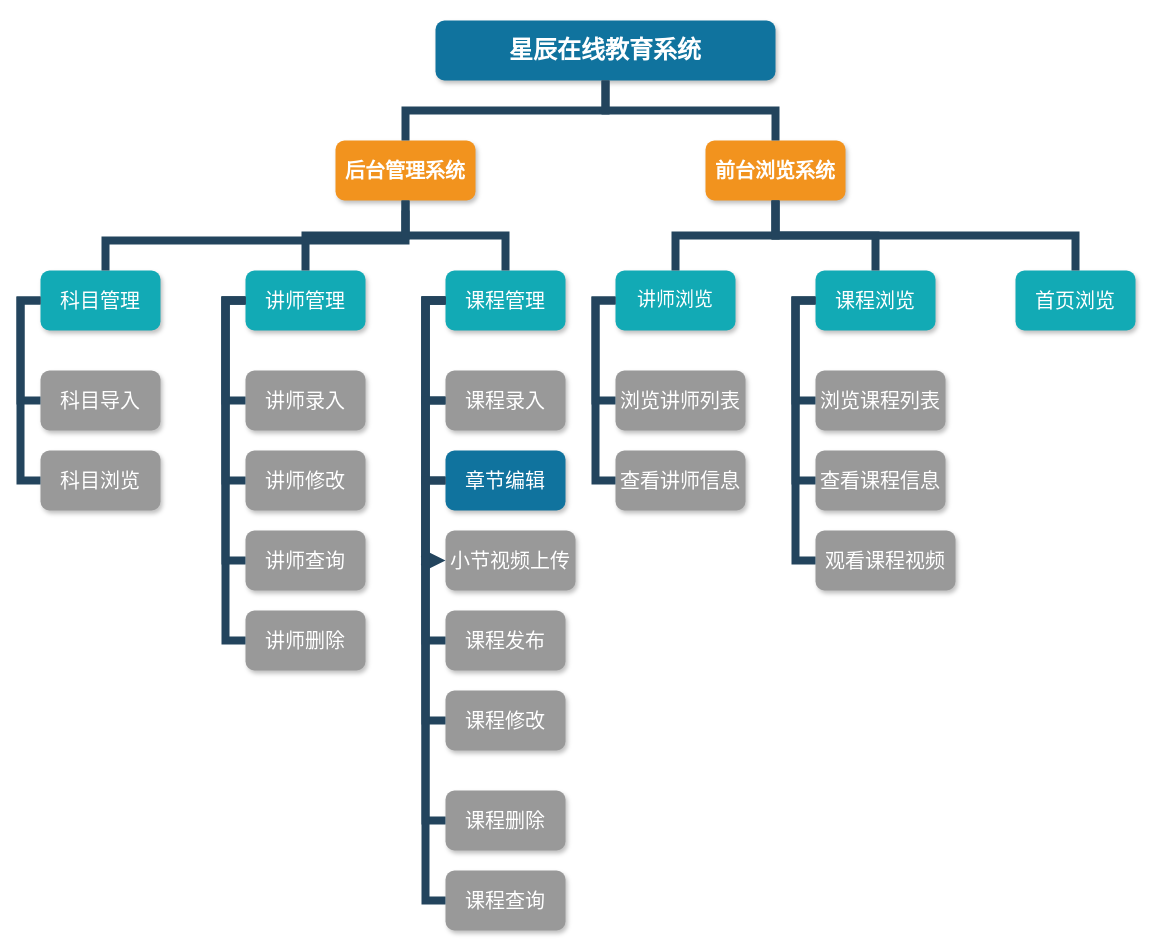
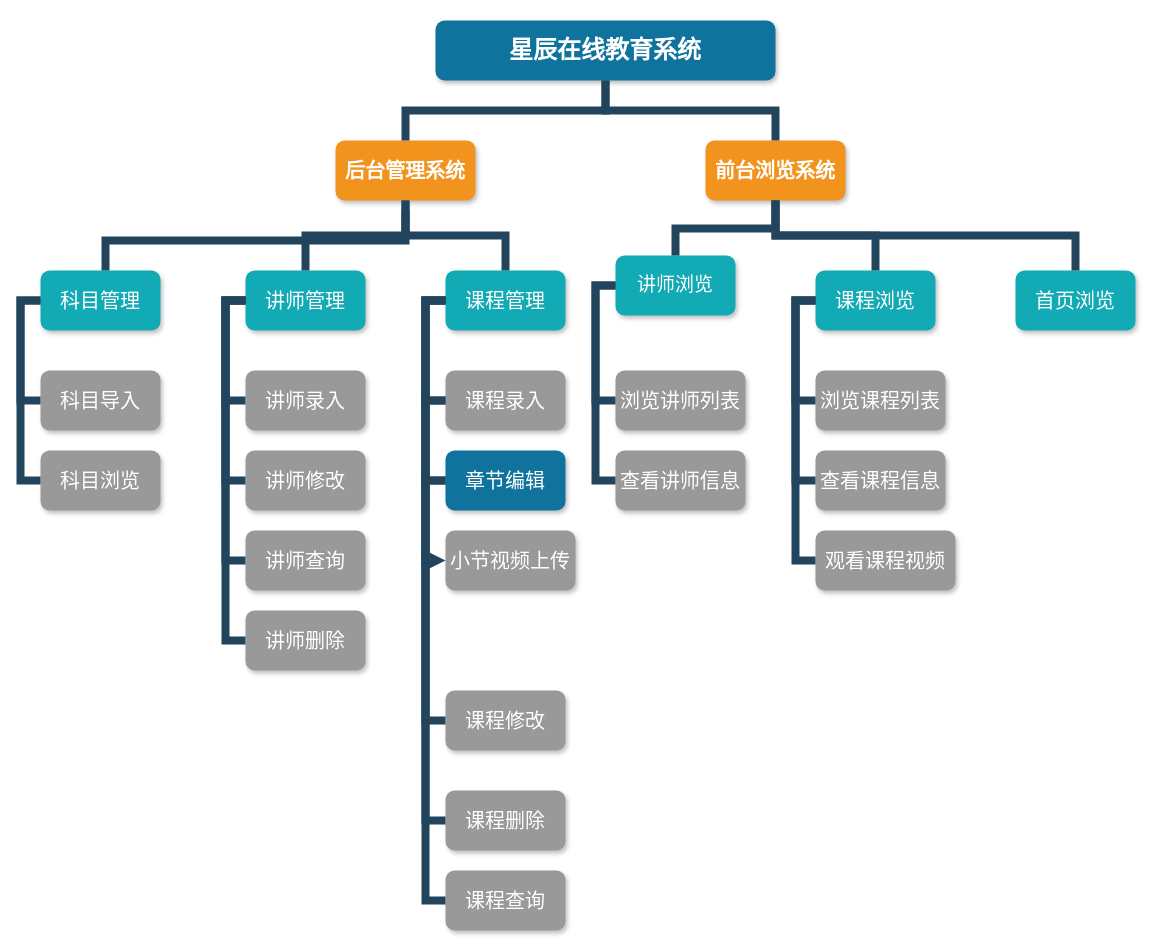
  <mxCell id="0" />
  <mxCell id="1" parent="0" />
  <mxCell id="2" value="星辰在线教育系统" style="whiteSpace=wrap;rounded=1;shadow=1;fillColor=#10739E;strokeColor=none;fontColor=#FFFFFF;fontStyle=1;fontSize=24" parent="1" vertex="1"><mxGeometry x="435" y="20" width="340" height="60" as="geometry" /></mxCell>
  <mxCell id="3" value="后台管理系统" style="whiteSpace=wrap;rounded=1;fillColor=#F2931E;strokeColor=none;shadow=1;fontColor=#FFFFFF;fontStyle=1;fontSize=20;" parent="1" vertex="1"><mxGeometry x="335" y="140" width="140" height="60" as="geometry" /></mxCell>
  <mxCell id="4" value="前台浏览系统" style="whiteSpace=wrap;rounded=1;fillColor=#F2931E;strokeColor=none;shadow=1;fontColor=#FFFFFF;fontStyle=1;fontSize=20;" parent="1" vertex="1"><mxGeometry x="705" y="140" width="140" height="60" as="geometry" /></mxCell>
  <mxCell id="5" value="讲师管理" style="whiteSpace=wrap;rounded=1;fillColor=#12AAB5;strokeColor=none;shadow=1;fontColor=#FFFFFF;fontSize=20;" parent="1" vertex="1"><mxGeometry x="245" y="270" width="120" height="60" as="geometry" /></mxCell>
  <mxCell id="6" value="课程管理" style="whiteSpace=wrap;rounded=1;fillColor=#12AAB5;strokeColor=none;shadow=1;fontColor=#FFFFFF;fontSize=20;" parent="1" vertex="1"><mxGeometry x="445" y="270" width="120" height="60" as="geometry" /></mxCell>
  <mxCell id="7" value="讲师录入" style="whiteSpace=wrap;rounded=1;fillColor=#999999;strokeColor=none;shadow=1;fontColor=#FFFFFF;fontStyle=0;fontSize=20;" parent="1" vertex="1"><mxGeometry x="245" y="370" width="120" height="60" as="geometry" /></mxCell>
  <mxCell id="8" value="讲师修改" style="whiteSpace=wrap;rounded=1;fillColor=#999999;strokeColor=none;shadow=1;fontColor=#FFFFFF;fontStyle=0;fontSize=20;" parent="1" vertex="1"><mxGeometry x="245" y="450" width="120" height="60" as="geometry" /></mxCell>
  <mxCell id="9" value="讲师查询" style="whiteSpace=wrap;rounded=1;fillColor=#999999;strokeColor=none;shadow=1;fontColor=#FFFFFF;fontStyle=0;fontSize=20;" parent="1" vertex="1"><mxGeometry x="245" y="530" width="120" height="60" as="geometry" /></mxCell>
  <mxCell id="10" value="讲师删除" style="whiteSpace=wrap;rounded=1;fillColor=#999999;strokeColor=none;shadow=1;fontColor=#FFFFFF;fontStyle=0;fontSize=20;" parent="1" vertex="1"><mxGeometry x="245" y="610" width="120" height="60" as="geometry" /></mxCell>
  <mxCell id="11" value="课程录入" style="whiteSpace=wrap;rounded=1;fillColor=#999999;strokeColor=none;shadow=1;fontColor=#FFFFFF;fontStyle=0;fontSize=20;" parent="1" vertex="1"><mxGeometry x="445" y="370" width="120" height="60" as="geometry" /></mxCell>
  <mxCell id="12" value="章节编辑" style="whiteSpace=wrap;rounded=1;fillColor=#10739e;strokeColor=none;shadow=1;fontColor=#FFFFFF;fontStyle=0;fontSize=20;" parent="1" vertex="1"><mxGeometry x="445" y="450" width="120" height="60" as="geometry" /></mxCell>
  <mxCell id="13" value="小节视频上传" style="whiteSpace=wrap;rounded=1;fillColor=#999999;strokeColor=none;shadow=1;fontColor=#FFFFFF;fontStyle=0;fontSize=20;" parent="1" vertex="1"><mxGeometry x="445" y="530" width="130" height="60" as="geometry" /></mxCell>
- <mxCell id="14" value="课程发布" style="whiteSpace=wrap;rounded=1;fillColor=#999999;strokeColor=none;shadow=1;fontColor=#FFFFFF;fontStyle=0;fontSize=20;" parent="1" vertex="1"><mxGeometry x="445" y="610" width="120" height="60" as="geometry" /></mxCell>
  <mxCell id="15" value="课程修改" style="whiteSpace=wrap;rounded=1;fillColor=#999999;strokeColor=none;shadow=1;fontColor=#FFFFFF;fontStyle=0;fontSize=20;" parent="1" vertex="1"><mxGeometry x="445" y="690" width="120" height="60" as="geometry" /></mxCell>
  <mxCell id="16" value="" style="edgeStyle=elbowEdgeStyle;elbow=horizontal;rounded=0;fontColor=#000000;endArrow=none;endFill=0;strokeWidth=8;strokeColor=#23445D;" parent="1" source="5" target="7" edge="1"><mxGeometry width="100" height="100" relative="1" as="geometry"><mxPoint x="225" y="300" as="sourcePoint" /><mxPoint x="235" y="400" as="targetPoint" /><Array as="points"><mxPoint x="225" y="350" /></Array></mxGeometry></mxCell>
  <mxCell id="17" value="" style="edgeStyle=elbowEdgeStyle;elbow=horizontal;rounded=0;fontColor=#000000;endArrow=none;endFill=0;strokeWidth=8;strokeColor=#23445D;" parent="1" source="5" target="8" edge="1"><mxGeometry width="100" height="100" relative="1" as="geometry"><mxPoint x="235" y="300" as="sourcePoint" /><mxPoint x="235" y="480" as="targetPoint" /><Array as="points"><mxPoint x="225" y="390" /></Array></mxGeometry></mxCell>
  <mxCell id="18" value="" style="edgeStyle=elbowEdgeStyle;elbow=horizontal;rounded=0;fontColor=#000000;endArrow=none;endFill=0;strokeWidth=8;strokeColor=#23445D;" parent="1" source="5" target="10" edge="1"><mxGeometry width="100" height="100" relative="1" as="geometry"><mxPoint x="235" y="300" as="sourcePoint" /><mxPoint x="235" y="640" as="targetPoint" /><Array as="points"><mxPoint x="225" y="470" /></Array></mxGeometry></mxCell>
  <mxCell id="19" value="" style="edgeStyle=elbowEdgeStyle;elbow=horizontal;rounded=0;fontColor=#000000;endArrow=none;endFill=0;strokeWidth=8;strokeColor=#23445D;" parent="1" source="5" target="9" edge="1"><mxGeometry width="100" height="100" relative="1" as="geometry"><mxPoint x="235" y="300" as="sourcePoint" /><mxPoint x="235" y="560" as="targetPoint" /><Array as="points"><mxPoint x="225" y="440" /></Array></mxGeometry></mxCell>
  <mxCell id="20" value="" style="edgeStyle=elbowEdgeStyle;elbow=horizontal;rounded=0;fontColor=#000000;endArrow=none;endFill=0;strokeWidth=8;strokeColor=#23445D;" parent="1" source="6" target="11" edge="1"><mxGeometry width="100" height="100" relative="1" as="geometry"><mxPoint x="415" y="300" as="sourcePoint" /><mxPoint x="425" y="400" as="targetPoint" /><Array as="points"><mxPoint x="425" y="350" /></Array></mxGeometry></mxCell>
  <mxCell id="21" value="" style="edgeStyle=elbowEdgeStyle;elbow=horizontal;rounded=0;fontColor=#000000;endArrow=none;endFill=0;strokeWidth=8;strokeColor=#23445D;" parent="1" source="6" target="12" edge="1"><mxGeometry width="100" height="100" relative="1" as="geometry"><mxPoint x="425" y="300" as="sourcePoint" /><mxPoint x="425" y="480" as="targetPoint" /><Array as="points"><mxPoint x="425" y="390" /></Array></mxGeometry></mxCell>
  <mxCell id="22" value="" style="edgeStyle=elbowEdgeStyle;elbow=horizontal;rounded=0;fontColor=#000000;endArrow=none;endFill=0;strokeWidth=8;strokeColor=#23445D;" parent="1" source="6" target="15" edge="1"><mxGeometry width="100" height="100" relative="1" as="geometry"><mxPoint x="425" y="300" as="sourcePoint" /><mxPoint x="425" y="720" as="targetPoint" /><Array as="points"><mxPoint x="425" y="510" /></Array></mxGeometry></mxCell>
- <mxCell id="23" value="" style="edgeStyle=elbowEdgeStyle;elbow=horizontal;rounded=0;fontColor=#000000;endArrow=none;endFill=0;strokeWidth=8;strokeColor=#23445D;" parent="1" source="6" target="14" edge="1"><mxGeometry width="100" height="100" relative="1" as="geometry"><mxPoint x="425" y="300" as="sourcePoint" /><mxPoint x="425" y="640" as="targetPoint" /><Array as="points"><mxPoint x="425" y="470" /></Array></mxGeometry></mxCell>
  <mxCell id="24" value="" style="edgeStyle=elbowEdgeStyle;elbow=horizontal;rounded=0;fontColor=#000000;endArrow=open;endFill=0;strokeWidth=8;strokeColor=#23445D;" parent="1" source="6" target="13" edge="1"><mxGeometry width="100" height="100" relative="1" as="geometry"><mxPoint x="425" y="300" as="sourcePoint" /><mxPoint x="425" y="560" as="targetPoint" /><Array as="points"><mxPoint x="425" y="440" /></Array></mxGeometry></mxCell>
- <mxCell id="25" value="讲师浏览" style="whiteSpace=wrap;rounded=1;fillColor=#12AAB5;strokeColor=none;shadow=1;fontColor=#FFFFFF;fontSize=19;" parent="1" vertex="1"><mxGeometry x="615" y="270" width="120" height="60" as="geometry" /></mxCell>
+ <mxCell id="25" value="讲师浏览" style="whiteSpace=wrap;rounded=1;fillColor=#12AAB5;strokeColor=none;shadow=1;fontColor=#FFFFFF;fontSize=19;" parent="1" vertex="1"><mxGeometry x="615" y="255" width="120" height="60" as="geometry" /></mxCell>
  <mxCell id="26" value="课程浏览" style="whiteSpace=wrap;rounded=1;fillColor=#12AAB5;strokeColor=none;shadow=1;fontColor=#FFFFFF;fontSize=20;" parent="1" vertex="1"><mxGeometry x="815" y="270" width="120" height="60" as="geometry" /></mxCell>
  <mxCell id="27" value="浏览讲师列表" style="whiteSpace=wrap;rounded=1;fillColor=#999999;strokeColor=none;shadow=1;fontColor=#FFFFFF;fontStyle=0;fontSize=20;" parent="1" vertex="1"><mxGeometry x="615" y="370" width="130" height="60" as="geometry" /></mxCell>
  <mxCell id="28" value="查看讲师信息" style="whiteSpace=wrap;rounded=1;fillColor=#999999;strokeColor=none;shadow=1;fontColor=#FFFFFF;fontStyle=0;fontSize=20;" parent="1" vertex="1"><mxGeometry x="615" y="450" width="130" height="60" as="geometry" /></mxCell>
  <mxCell id="29" value="浏览课程列表" style="whiteSpace=wrap;rounded=1;fillColor=#999999;strokeColor=none;shadow=1;fontColor=#FFFFFF;fontStyle=0;fontSize=20;" parent="1" vertex="1"><mxGeometry x="815" y="370" width="130" height="60" as="geometry" /></mxCell>
  <mxCell id="30" value="查看课程信息" style="whiteSpace=wrap;rounded=1;fillColor=#999999;strokeColor=none;shadow=1;fontColor=#FFFFFF;fontStyle=0;fontSize=20;" parent="1" vertex="1"><mxGeometry x="815" y="450" width="130" height="60" as="geometry" /></mxCell>
  <mxCell id="31" value="观看课程视频" style="whiteSpace=wrap;rounded=1;fillColor=#999999;strokeColor=none;shadow=1;fontColor=#FFFFFF;fontStyle=0;fontSize=20;" parent="1" vertex="1"><mxGeometry x="815" y="530" width="140" height="60" as="geometry" /></mxCell>
  <mxCell id="32" value="" style="edgeStyle=elbowEdgeStyle;elbow=horizontal;rounded=0;fontColor=#000000;endArrow=none;endFill=0;strokeWidth=8;strokeColor=#23445D;" parent="1" source="25" target="27" edge="1"><mxGeometry width="100" height="100" relative="1" as="geometry"><mxPoint x="595" y="300" as="sourcePoint" /><mxPoint x="605" y="400" as="targetPoint" /><Array as="points"><mxPoint x="595" y="350" /></Array></mxGeometry></mxCell>
  <mxCell id="33" value="" style="edgeStyle=elbowEdgeStyle;elbow=horizontal;rounded=0;fontColor=#000000;endArrow=none;endFill=0;strokeWidth=8;strokeColor=#23445D;" parent="1" source="25" target="28" edge="1"><mxGeometry width="100" height="100" relative="1" as="geometry"><mxPoint x="605" y="300" as="sourcePoint" /><mxPoint x="605" y="480" as="targetPoint" /><Array as="points"><mxPoint x="595" y="390" /></Array></mxGeometry></mxCell>
  <mxCell id="34" value="" style="edgeStyle=elbowEdgeStyle;elbow=horizontal;rounded=0;fontColor=#000000;endArrow=none;endFill=0;strokeWidth=8;strokeColor=#23445D;" parent="1" source="26" target="29" edge="1"><mxGeometry width="100" height="100" relative="1" as="geometry"><mxPoint x="785" y="300" as="sourcePoint" /><mxPoint x="795" y="400" as="targetPoint" /><Array as="points"><mxPoint x="795" y="350" /></Array></mxGeometry></mxCell>
  <mxCell id="35" value="" style="edgeStyle=elbowEdgeStyle;elbow=horizontal;rounded=0;fontColor=#000000;endArrow=none;endFill=0;strokeWidth=8;strokeColor=#23445D;" parent="1" source="26" target="30" edge="1"><mxGeometry width="100" height="100" relative="1" as="geometry"><mxPoint x="795" y="300" as="sourcePoint" /><mxPoint x="795" y="480" as="targetPoint" /><Array as="points"><mxPoint x="795" y="390" /></Array></mxGeometry></mxCell>
  <mxCell id="36" value="" style="edgeStyle=elbowEdgeStyle;elbow=horizontal;rounded=0;fontColor=#000000;endArrow=none;endFill=0;strokeWidth=8;strokeColor=#23445D;" parent="1" source="26" target="31" edge="1"><mxGeometry width="100" height="100" relative="1" as="geometry"><mxPoint x="795" y="300" as="sourcePoint" /><mxPoint x="795" y="560" as="targetPoint" /><Array as="points"><mxPoint x="795" y="440" /></Array></mxGeometry></mxCell>
  <mxCell id="37" value="" style="edgeStyle=elbowEdgeStyle;elbow=vertical;rounded=0;fontColor=#000000;endArrow=none;endFill=0;strokeWidth=8;strokeColor=#23445D;" parent="1" source="3" target="5" edge="1"><mxGeometry width="100" height="100" relative="1" as="geometry"><mxPoint x="215" y="240" as="sourcePoint" /><mxPoint x="315" y="140" as="targetPoint" /></mxGeometry></mxCell>
  <mxCell id="38" value="" style="edgeStyle=elbowEdgeStyle;elbow=vertical;rounded=0;fontColor=#000000;endArrow=none;endFill=0;strokeWidth=8;strokeColor=#23445D;" parent="1" source="3" target="6" edge="1"><mxGeometry width="100" height="100" relative="1" as="geometry"><mxPoint x="465" y="250" as="sourcePoint" /><mxPoint x="565" y="150" as="targetPoint" /></mxGeometry></mxCell>
  <mxCell id="39" value="" style="edgeStyle=elbowEdgeStyle;elbow=vertical;rounded=0;fontColor=#000000;endArrow=none;endFill=0;strokeWidth=8;strokeColor=#23445D;" parent="1" source="4" target="25" edge="1"><mxGeometry width="100" height="100" relative="1" as="geometry"><mxPoint x="775" y="270" as="sourcePoint" /><mxPoint x="675" y="160" as="targetPoint" /></mxGeometry></mxCell>
  <mxCell id="40" value="" style="edgeStyle=elbowEdgeStyle;elbow=vertical;rounded=0;fontColor=#000000;endArrow=none;endFill=0;strokeWidth=8;strokeColor=#23445D;" parent="1" source="4" target="26" edge="1"><mxGeometry width="100" height="100" relative="1" as="geometry"><mxPoint x="865" y="260" as="sourcePoint" /><mxPoint x="965" y="160" as="targetPoint" /></mxGeometry></mxCell>
  <mxCell id="41" value="" style="edgeStyle=elbowEdgeStyle;elbow=vertical;rounded=0;fontColor=#000000;endArrow=none;endFill=0;strokeWidth=8;strokeColor=#23445D;" parent="1" source="2" target="3" edge="1"><mxGeometry width="100" height="100" relative="1" as="geometry"><mxPoint x="-5" y="130" as="sourcePoint" /><mxPoint x="95" y="30" as="targetPoint" /></mxGeometry></mxCell>
  <mxCell id="42" value="" style="edgeStyle=elbowEdgeStyle;elbow=vertical;rounded=0;fontColor=#000000;endArrow=none;endFill=0;strokeWidth=8;strokeColor=#23445D;" parent="1" source="2" target="4" edge="1"><mxGeometry width="100" height="100" relative="1" as="geometry"><mxPoint x="5" y="140" as="sourcePoint" /><mxPoint x="105" y="40" as="targetPoint" /></mxGeometry></mxCell>
  <mxCell id="43" value="科目管理" style="whiteSpace=wrap;rounded=1;fillColor=#12AAB5;strokeColor=none;shadow=1;fontColor=#FFFFFF;fontSize=20;" vertex="1" parent="1"><mxGeometry x="40" y="270" width="120" height="60" as="geometry" /></mxCell>
  <mxCell id="44" value="科目导入" style="whiteSpace=wrap;rounded=1;fillColor=#999999;strokeColor=none;shadow=1;fontColor=#FFFFFF;fontStyle=0;fontSize=20;" vertex="1" parent="1"><mxGeometry x="40" y="370" width="120" height="60" as="geometry" /></mxCell>
  <mxCell id="45" value="科目浏览" style="whiteSpace=wrap;rounded=1;fillColor=#999999;strokeColor=none;shadow=1;fontColor=#FFFFFF;fontStyle=0;fontSize=20;" vertex="1" parent="1"><mxGeometry x="40" y="450" width="120" height="60" as="geometry" /></mxCell>
  <mxCell id="46" value="" style="edgeStyle=elbowEdgeStyle;elbow=horizontal;rounded=0;fontColor=#000000;endArrow=none;endFill=0;strokeWidth=8;strokeColor=#23445D;" edge="1" parent="1" source="43" target="44"><mxGeometry width="100" height="100" relative="1" as="geometry"><mxPoint x="20" y="300" as="sourcePoint" /><mxPoint x="30" y="400" as="targetPoint" /><Array as="points"><mxPoint x="20" y="350" /></Array></mxGeometry></mxCell>
  <mxCell id="47" value="" style="edgeStyle=elbowEdgeStyle;elbow=horizontal;rounded=0;fontColor=#000000;endArrow=none;endFill=0;strokeWidth=8;strokeColor=#23445D;" edge="1" parent="1" source="43" target="45"><mxGeometry width="100" height="100" relative="1" as="geometry"><mxPoint x="30" y="300" as="sourcePoint" /><mxPoint x="30" y="480" as="targetPoint" /><Array as="points"><mxPoint x="20" y="390" /></Array></mxGeometry></mxCell>
  <mxCell id="48" value="" style="edgeStyle=elbowEdgeStyle;elbow=vertical;rounded=0;fontColor=#000000;endArrow=none;endFill=0;strokeWidth=8;strokeColor=#23445D;" edge="1" parent="1"><mxGeometry width="100" height="100" relative="1" as="geometry"><mxPoint x="405" y="210" as="sourcePoint" /><mxPoint x="105" y="270" as="targetPoint" /></mxGeometry></mxCell>
  <mxCell id="49" value="课程删除" style="whiteSpace=wrap;rounded=1;fillColor=#999999;strokeColor=none;shadow=1;fontColor=#FFFFFF;fontStyle=0;fontSize=20;" vertex="1" parent="1"><mxGeometry x="445" y="790" width="120" height="60" as="geometry" /></mxCell>
  <mxCell id="50" value="" style="edgeStyle=elbowEdgeStyle;elbow=horizontal;rounded=0;fontColor=#000000;endArrow=none;endFill=0;strokeWidth=8;strokeColor=#23445D;" edge="1" parent="1"><mxGeometry width="100" height="100" relative="1" as="geometry"><mxPoint x="445" y="400" as="sourcePoint" /><mxPoint x="445" y="820" as="targetPoint" /><Array as="points"><mxPoint x="425" y="610" /></Array></mxGeometry></mxCell>
  <mxCell id="51" value="课程查询" style="whiteSpace=wrap;rounded=1;fillColor=#999999;strokeColor=none;shadow=1;fontColor=#FFFFFF;fontStyle=0;fontSize=20;" vertex="1" parent="1"><mxGeometry x="445" y="870" width="120" height="60" as="geometry" /></mxCell>
  <mxCell id="52" value="" style="edgeStyle=elbowEdgeStyle;elbow=horizontal;rounded=0;fontColor=#000000;endArrow=none;endFill=0;strokeWidth=8;strokeColor=#23445D;" edge="1" parent="1"><mxGeometry width="100" height="100" relative="1" as="geometry"><mxPoint x="445" y="480" as="sourcePoint" /><mxPoint x="445" y="900" as="targetPoint" /><Array as="points"><mxPoint x="425" y="690" /></Array></mxGeometry></mxCell>
  <mxCell id="53" value="首页浏览" style="whiteSpace=wrap;rounded=1;fillColor=#12AAB5;strokeColor=none;shadow=1;fontColor=#FFFFFF;fontSize=20;" vertex="1" parent="1"><mxGeometry x="1015" y="270" width="120" height="60" as="geometry" /></mxCell>
  <mxCell id="54" value="" style="edgeStyle=elbowEdgeStyle;elbow=vertical;rounded=0;fontColor=#000000;endArrow=none;endFill=0;strokeWidth=8;strokeColor=#23445D;exitX=0.5;exitY=1;exitDx=0;exitDy=0;" edge="1" parent="1" source="4"><mxGeometry width="100" height="100" relative="1" as="geometry"><mxPoint x="975" y="200" as="sourcePoint" /><mxPoint x="1075" y="270" as="targetPoint" /></mxGeometry></mxCell>
